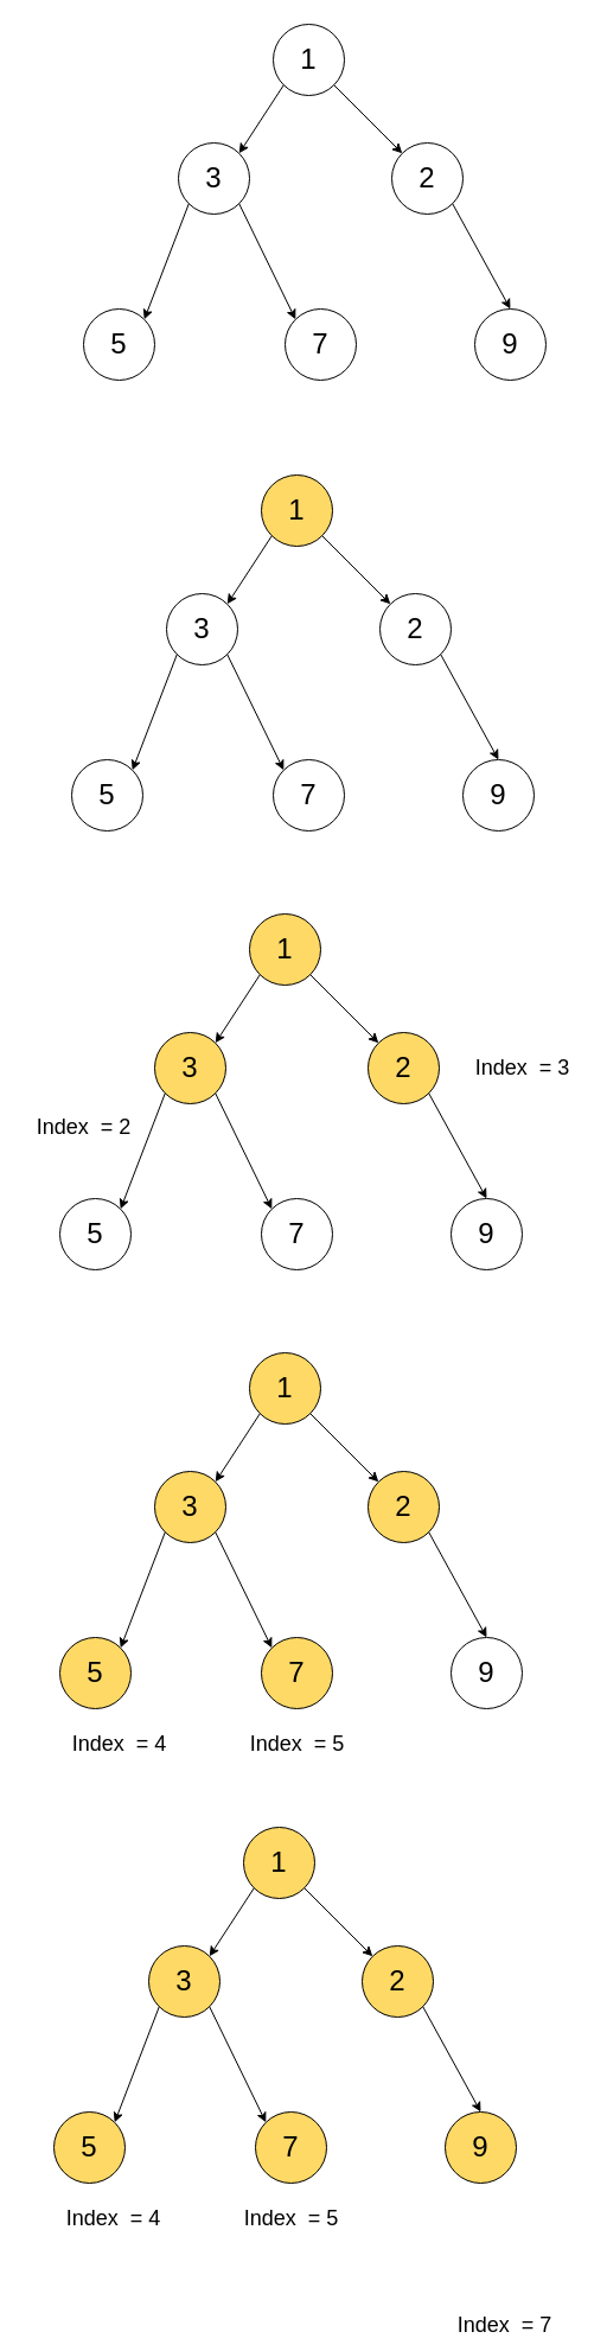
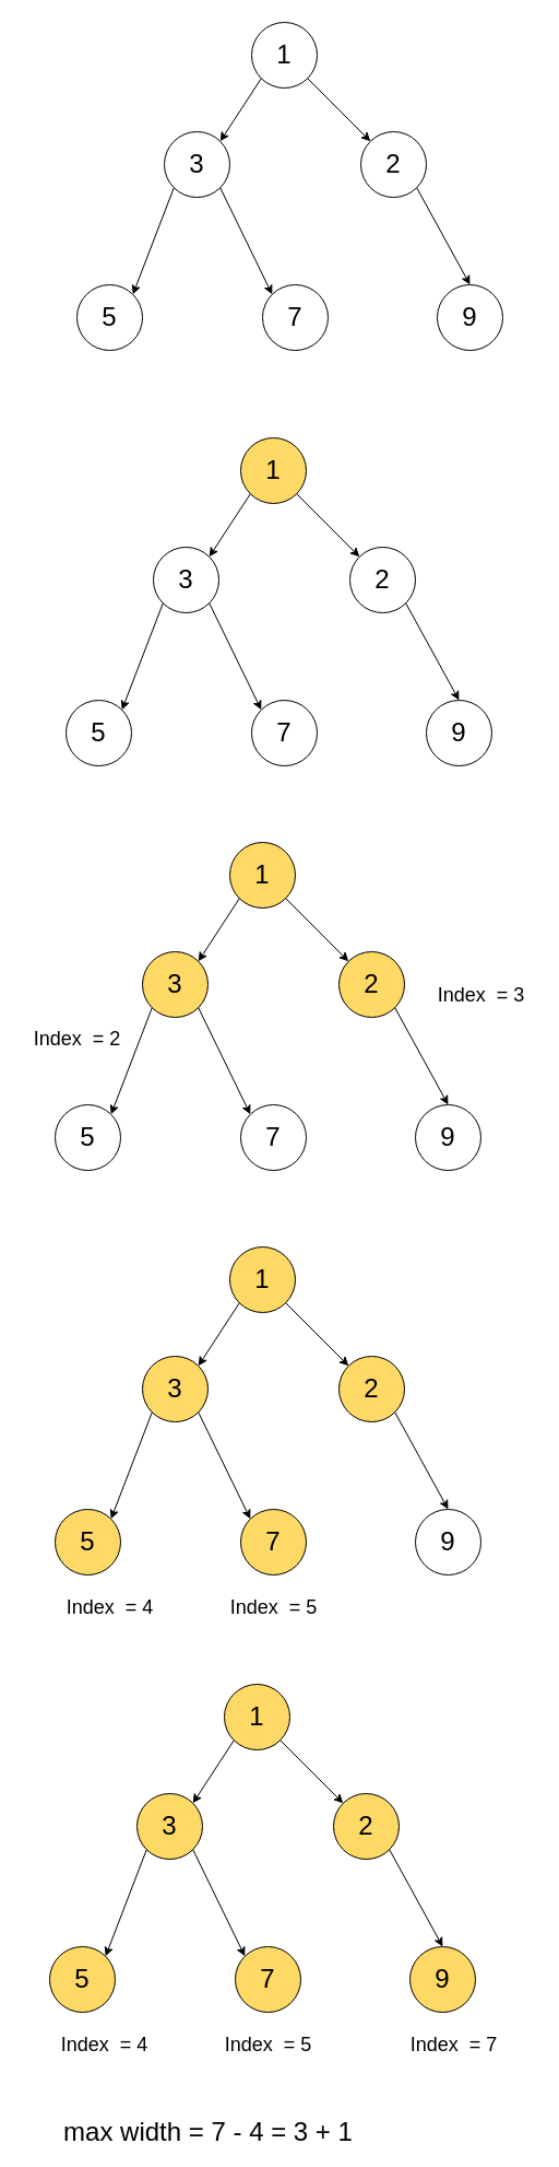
  <mxCell id="0" />
  <mxCell id="1" parent="0" />
  <mxCell id="2" value="&lt;font style=&quot;font-size: 24px&quot;&gt;1&lt;/font&gt;" style="ellipse;whiteSpace=wrap;html=1;aspect=fixed;" vertex="1" parent="1"><mxGeometry x="230" y="20" width="60" height="60" as="geometry" /></mxCell>
  <mxCell id="3" value="&lt;font style=&quot;font-size: 24px&quot;&gt;3&lt;/font&gt;" style="ellipse;whiteSpace=wrap;html=1;aspect=fixed;" vertex="1" parent="1"><mxGeometry x="150" y="120" width="60" height="60" as="geometry" /></mxCell>
  <mxCell id="4" value="&lt;font style=&quot;font-size: 24px&quot;&gt;2&lt;/font&gt;" style="ellipse;whiteSpace=wrap;html=1;aspect=fixed;" vertex="1" parent="1"><mxGeometry x="330" y="120" width="60" height="60" as="geometry" /></mxCell>
  <mxCell id="5" value="&lt;font style=&quot;font-size: 24px&quot;&gt;5&lt;/font&gt;" style="ellipse;whiteSpace=wrap;html=1;aspect=fixed;" vertex="1" parent="1"><mxGeometry x="70" y="260" width="60" height="60" as="geometry" /></mxCell>
  <mxCell id="6" value="&lt;font style=&quot;font-size: 24px&quot;&gt;7&lt;/font&gt;" style="ellipse;whiteSpace=wrap;html=1;aspect=fixed;" vertex="1" parent="1"><mxGeometry x="240" y="260" width="60" height="60" as="geometry" /></mxCell>
  <mxCell id="7" value="&lt;font style=&quot;font-size: 24px&quot;&gt;9&lt;/font&gt;" style="ellipse;whiteSpace=wrap;html=1;aspect=fixed;" vertex="1" parent="1"><mxGeometry x="400" y="260" width="60" height="60" as="geometry" /></mxCell>
  <mxCell id="8" value="" style="endArrow=classic;html=1;exitX=0;exitY=1;exitDx=0;exitDy=0;entryX=1;entryY=0;entryDx=0;entryDy=0;" edge="1" parent="1" source="2" target="3"><mxGeometry width="50" height="50" relative="1" as="geometry"><mxPoint x="70" y="390" as="sourcePoint" /><mxPoint x="120" y="340" as="targetPoint" /></mxGeometry></mxCell>
  <mxCell id="9" value="" style="endArrow=classic;html=1;exitX=0;exitY=1;exitDx=0;exitDy=0;entryX=1;entryY=0;entryDx=0;entryDy=0;" edge="1" parent="1" source="3" target="5"><mxGeometry width="50" height="50" relative="1" as="geometry"><mxPoint x="149.997" y="190.003" as="sourcePoint" /><mxPoint x="112.423" y="247.577" as="targetPoint" /></mxGeometry></mxCell>
  <mxCell id="10" value="" style="endArrow=classic;html=1;exitX=1;exitY=1;exitDx=0;exitDy=0;entryX=0;entryY=0;entryDx=0;entryDy=0;" edge="1" parent="1" source="3" target="6"><mxGeometry width="50" height="50" relative="1" as="geometry"><mxPoint x="258.787" y="91.213" as="sourcePoint" /><mxPoint x="221.213" y="148.787" as="targetPoint" /></mxGeometry></mxCell>
  <mxCell id="11" value="" style="endArrow=classic;html=1;exitX=1;exitY=1;exitDx=0;exitDy=0;entryX=0;entryY=0;entryDx=0;entryDy=0;" edge="1" parent="1" source="2" target="4"><mxGeometry width="50" height="50" relative="1" as="geometry"><mxPoint x="268.787" y="101.213" as="sourcePoint" /><mxPoint x="231.213" y="158.787" as="targetPoint" /></mxGeometry></mxCell>
  <mxCell id="12" value="" style="endArrow=classic;html=1;exitX=1;exitY=1;exitDx=0;exitDy=0;entryX=0.5;entryY=0;entryDx=0;entryDy=0;" edge="1" parent="1" source="4" target="7"><mxGeometry width="50" height="50" relative="1" as="geometry"><mxPoint x="278.787" y="111.213" as="sourcePoint" /><mxPoint x="241.213" y="168.787" as="targetPoint" /></mxGeometry></mxCell>
  <mxCell id="13" value="&lt;font style=&quot;font-size: 24px&quot;&gt;1&lt;/font&gt;" style="ellipse;whiteSpace=wrap;html=1;aspect=fixed;fillColor=#FFD966;" vertex="1" parent="1"><mxGeometry x="220" y="400" width="60" height="60" as="geometry" /></mxCell>
  <mxCell id="14" value="&lt;font style=&quot;font-size: 24px&quot;&gt;3&lt;/font&gt;" style="ellipse;whiteSpace=wrap;html=1;aspect=fixed;" vertex="1" parent="1"><mxGeometry x="140" y="500" width="60" height="60" as="geometry" /></mxCell>
  <mxCell id="15" value="&lt;font style=&quot;font-size: 24px&quot;&gt;2&lt;/font&gt;" style="ellipse;whiteSpace=wrap;html=1;aspect=fixed;" vertex="1" parent="1"><mxGeometry x="320" y="500" width="60" height="60" as="geometry" /></mxCell>
  <mxCell id="16" value="&lt;font style=&quot;font-size: 24px&quot;&gt;5&lt;/font&gt;" style="ellipse;whiteSpace=wrap;html=1;aspect=fixed;" vertex="1" parent="1"><mxGeometry x="60" y="640" width="60" height="60" as="geometry" /></mxCell>
  <mxCell id="17" value="&lt;font style=&quot;font-size: 24px&quot;&gt;7&lt;/font&gt;" style="ellipse;whiteSpace=wrap;html=1;aspect=fixed;" vertex="1" parent="1"><mxGeometry x="230" y="640" width="60" height="60" as="geometry" /></mxCell>
  <mxCell id="18" value="&lt;font style=&quot;font-size: 24px&quot;&gt;9&lt;/font&gt;" style="ellipse;whiteSpace=wrap;html=1;aspect=fixed;" vertex="1" parent="1"><mxGeometry x="390" y="640" width="60" height="60" as="geometry" /></mxCell>
  <mxCell id="19" value="" style="endArrow=classic;html=1;exitX=0;exitY=1;exitDx=0;exitDy=0;entryX=1;entryY=0;entryDx=0;entryDy=0;" edge="1" parent="1" source="13" target="14"><mxGeometry width="50" height="50" relative="1" as="geometry"><mxPoint x="60" y="770" as="sourcePoint" /><mxPoint x="110" y="720" as="targetPoint" /></mxGeometry></mxCell>
  <mxCell id="20" value="" style="endArrow=classic;html=1;exitX=0;exitY=1;exitDx=0;exitDy=0;entryX=1;entryY=0;entryDx=0;entryDy=0;" edge="1" parent="1" source="14" target="16"><mxGeometry width="50" height="50" relative="1" as="geometry"><mxPoint x="139.997" y="570.003" as="sourcePoint" /><mxPoint x="102.423" y="627.577" as="targetPoint" /></mxGeometry></mxCell>
  <mxCell id="21" value="" style="endArrow=classic;html=1;exitX=1;exitY=1;exitDx=0;exitDy=0;entryX=0;entryY=0;entryDx=0;entryDy=0;" edge="1" parent="1" source="14" target="17"><mxGeometry width="50" height="50" relative="1" as="geometry"><mxPoint x="248.787" y="471.213" as="sourcePoint" /><mxPoint x="211.213" y="528.787" as="targetPoint" /></mxGeometry></mxCell>
  <mxCell id="22" value="" style="endArrow=classic;html=1;exitX=1;exitY=1;exitDx=0;exitDy=0;entryX=0;entryY=0;entryDx=0;entryDy=0;" edge="1" parent="1" source="13" target="15"><mxGeometry width="50" height="50" relative="1" as="geometry"><mxPoint x="258.787" y="481.213" as="sourcePoint" /><mxPoint x="221.213" y="538.787" as="targetPoint" /></mxGeometry></mxCell>
  <mxCell id="23" value="" style="endArrow=classic;html=1;exitX=1;exitY=1;exitDx=0;exitDy=0;entryX=0.5;entryY=0;entryDx=0;entryDy=0;" edge="1" parent="1" source="15" target="18"><mxGeometry width="50" height="50" relative="1" as="geometry"><mxPoint x="268.787" y="491.213" as="sourcePoint" /><mxPoint x="231.213" y="548.787" as="targetPoint" /></mxGeometry></mxCell>
  <mxCell id="24" value="&lt;font style=&quot;font-size: 24px&quot;&gt;1&lt;/font&gt;" style="ellipse;whiteSpace=wrap;html=1;aspect=fixed;fillColor=#FFD966;" vertex="1" parent="1"><mxGeometry x="210" y="770" width="60" height="60" as="geometry" /></mxCell>
  <mxCell id="25" value="&lt;font style=&quot;font-size: 24px&quot;&gt;3&lt;/font&gt;" style="ellipse;whiteSpace=wrap;html=1;aspect=fixed;fillColor=#FFD966;" vertex="1" parent="1"><mxGeometry x="130" y="870" width="60" height="60" as="geometry" /></mxCell>
  <mxCell id="26" value="&lt;font style=&quot;font-size: 24px&quot;&gt;2&lt;/font&gt;" style="ellipse;whiteSpace=wrap;html=1;aspect=fixed;fillColor=#FFD966;" vertex="1" parent="1"><mxGeometry x="310" y="870" width="60" height="60" as="geometry" /></mxCell>
  <mxCell id="27" value="&lt;font style=&quot;font-size: 24px&quot;&gt;5&lt;/font&gt;" style="ellipse;whiteSpace=wrap;html=1;aspect=fixed;" vertex="1" parent="1"><mxGeometry x="50" y="1010" width="60" height="60" as="geometry" /></mxCell>
  <mxCell id="28" value="&lt;font style=&quot;font-size: 24px&quot;&gt;7&lt;/font&gt;" style="ellipse;whiteSpace=wrap;html=1;aspect=fixed;" vertex="1" parent="1"><mxGeometry x="220" y="1010" width="60" height="60" as="geometry" /></mxCell>
  <mxCell id="29" value="&lt;font style=&quot;font-size: 24px&quot;&gt;9&lt;/font&gt;" style="ellipse;whiteSpace=wrap;html=1;aspect=fixed;" vertex="1" parent="1"><mxGeometry x="380" y="1010" width="60" height="60" as="geometry" /></mxCell>
  <mxCell id="30" value="" style="endArrow=classic;html=1;exitX=0;exitY=1;exitDx=0;exitDy=0;entryX=1;entryY=0;entryDx=0;entryDy=0;" edge="1" parent="1" source="24" target="25"><mxGeometry width="50" height="50" relative="1" as="geometry"><mxPoint x="50" y="1140" as="sourcePoint" /><mxPoint x="100" y="1090" as="targetPoint" /></mxGeometry></mxCell>
  <mxCell id="31" value="" style="endArrow=classic;html=1;exitX=0;exitY=1;exitDx=0;exitDy=0;entryX=1;entryY=0;entryDx=0;entryDy=0;" edge="1" parent="1" source="25" target="27"><mxGeometry width="50" height="50" relative="1" as="geometry"><mxPoint x="129.997" y="940.003" as="sourcePoint" /><mxPoint x="92.423" y="997.577" as="targetPoint" /></mxGeometry></mxCell>
  <mxCell id="32" value="" style="endArrow=classic;html=1;exitX=1;exitY=1;exitDx=0;exitDy=0;entryX=0;entryY=0;entryDx=0;entryDy=0;" edge="1" parent="1" source="25" target="28"><mxGeometry width="50" height="50" relative="1" as="geometry"><mxPoint x="238.787" y="841.213" as="sourcePoint" /><mxPoint x="201.213" y="898.787" as="targetPoint" /></mxGeometry></mxCell>
  <mxCell id="33" value="" style="endArrow=classic;html=1;exitX=1;exitY=1;exitDx=0;exitDy=0;entryX=0;entryY=0;entryDx=0;entryDy=0;" edge="1" parent="1" source="24" target="26"><mxGeometry width="50" height="50" relative="1" as="geometry"><mxPoint x="248.787" y="851.213" as="sourcePoint" /><mxPoint x="211.213" y="908.787" as="targetPoint" /></mxGeometry></mxCell>
  <mxCell id="34" value="" style="endArrow=classic;html=1;exitX=1;exitY=1;exitDx=0;exitDy=0;entryX=0.5;entryY=0;entryDx=0;entryDy=0;" edge="1" parent="1" source="26" target="29"><mxGeometry width="50" height="50" relative="1" as="geometry"><mxPoint x="258.787" y="861.213" as="sourcePoint" /><mxPoint x="221.213" y="918.787" as="targetPoint" /></mxGeometry></mxCell>
- <mxCell id="35" value="&lt;font style=&quot;font-size: 18px&quot;&gt;Index&amp;nbsp; = 3&lt;/font&gt;" style="text;html=1;align=center;verticalAlign=middle;resizable=0;points=[];autosize=1;" vertex="1" parent="1"><mxGeometry x="390" y="890" width="100" height="20" as="geometry" /></mxCell>
+ <mxCell id="35" value="&lt;font style=&quot;font-size: 18px&quot;&gt;Index&amp;nbsp; = 3&lt;/font&gt;" style="text;html=1;align=center;verticalAlign=middle;resizable=0;points=[];autosize=1;" vertex="1" parent="1"><mxGeometry x="390" y="900" width="100" height="20" as="geometry" /></mxCell>
  <mxCell id="36" value="&lt;font style=&quot;font-size: 18px&quot;&gt;Index&amp;nbsp; = 2&lt;/font&gt;" style="text;html=1;align=center;verticalAlign=middle;resizable=0;points=[];autosize=1;" vertex="1" parent="1"><mxGeometry x="20" y="940" width="100" height="20" as="geometry" /></mxCell>
  <mxCell id="37" value="&lt;font style=&quot;font-size: 24px&quot;&gt;1&lt;/font&gt;" style="ellipse;whiteSpace=wrap;html=1;aspect=fixed;fillColor=#FFD966;" vertex="1" parent="1"><mxGeometry x="210" y="1140" width="60" height="60" as="geometry" /></mxCell>
  <mxCell id="38" value="&lt;font style=&quot;font-size: 24px&quot;&gt;3&lt;/font&gt;" style="ellipse;whiteSpace=wrap;html=1;aspect=fixed;fillColor=#FFD966;" vertex="1" parent="1"><mxGeometry x="130" y="1240" width="60" height="60" as="geometry" /></mxCell>
  <mxCell id="39" value="&lt;font style=&quot;font-size: 24px&quot;&gt;2&lt;/font&gt;" style="ellipse;whiteSpace=wrap;html=1;aspect=fixed;fillColor=#FFD966;" vertex="1" parent="1"><mxGeometry x="310" y="1240" width="60" height="60" as="geometry" /></mxCell>
  <mxCell id="40" value="&lt;font style=&quot;font-size: 24px&quot;&gt;5&lt;/font&gt;" style="ellipse;whiteSpace=wrap;html=1;aspect=fixed;fillColor=#FFD966;" vertex="1" parent="1"><mxGeometry x="50" y="1380" width="60" height="60" as="geometry" /></mxCell>
  <mxCell id="41" value="&lt;font style=&quot;font-size: 24px&quot;&gt;7&lt;/font&gt;" style="ellipse;whiteSpace=wrap;html=1;aspect=fixed;fillColor=#FFD966;" vertex="1" parent="1"><mxGeometry x="220" y="1380" width="60" height="60" as="geometry" /></mxCell>
  <mxCell id="42" value="&lt;font style=&quot;font-size: 24px&quot;&gt;9&lt;/font&gt;" style="ellipse;whiteSpace=wrap;html=1;aspect=fixed;" vertex="1" parent="1"><mxGeometry x="380" y="1380" width="60" height="60" as="geometry" /></mxCell>
  <mxCell id="43" value="" style="endArrow=classic;html=1;exitX=0;exitY=1;exitDx=0;exitDy=0;entryX=1;entryY=0;entryDx=0;entryDy=0;" edge="1" parent="1" source="37" target="38"><mxGeometry width="50" height="50" relative="1" as="geometry"><mxPoint x="50" y="1510" as="sourcePoint" /><mxPoint x="100" y="1460" as="targetPoint" /></mxGeometry></mxCell>
  <mxCell id="44" value="" style="endArrow=classic;html=1;exitX=0;exitY=1;exitDx=0;exitDy=0;entryX=1;entryY=0;entryDx=0;entryDy=0;" edge="1" parent="1" source="38" target="40"><mxGeometry width="50" height="50" relative="1" as="geometry"><mxPoint x="129.997" y="1310.003" as="sourcePoint" /><mxPoint x="92.423" y="1367.577" as="targetPoint" /></mxGeometry></mxCell>
  <mxCell id="45" value="" style="endArrow=classic;html=1;exitX=1;exitY=1;exitDx=0;exitDy=0;entryX=0;entryY=0;entryDx=0;entryDy=0;" edge="1" parent="1" source="38" target="41"><mxGeometry width="50" height="50" relative="1" as="geometry"><mxPoint x="238.787" y="1211.213" as="sourcePoint" /><mxPoint x="201.213" y="1268.787" as="targetPoint" /></mxGeometry></mxCell>
  <mxCell id="46" value="" style="endArrow=classic;html=1;exitX=1;exitY=1;exitDx=0;exitDy=0;entryX=0;entryY=0;entryDx=0;entryDy=0;" edge="1" parent="1" source="37" target="39"><mxGeometry width="50" height="50" relative="1" as="geometry"><mxPoint x="248.787" y="1221.213" as="sourcePoint" /><mxPoint x="211.213" y="1278.787" as="targetPoint" /></mxGeometry></mxCell>
  <mxCell id="47" value="" style="endArrow=classic;html=1;exitX=1;exitY=1;exitDx=0;exitDy=0;entryX=0.5;entryY=0;entryDx=0;entryDy=0;" edge="1" parent="1" source="39" target="42"><mxGeometry width="50" height="50" relative="1" as="geometry"><mxPoint x="258.787" y="1231.213" as="sourcePoint" /><mxPoint x="221.213" y="1288.787" as="targetPoint" /></mxGeometry></mxCell>
  <mxCell id="48" value="&lt;font style=&quot;font-size: 18px&quot;&gt;Index&amp;nbsp; = 4&lt;/font&gt;" style="text;html=1;align=center;verticalAlign=middle;resizable=0;points=[];autosize=1;" vertex="1" parent="1"><mxGeometry x="50" y="1460" width="100" height="20" as="geometry" /></mxCell>
  <mxCell id="49" value="&lt;font style=&quot;font-size: 18px&quot;&gt;Index&amp;nbsp; = 5&lt;/font&gt;" style="text;html=1;align=center;verticalAlign=middle;resizable=0;points=[];autosize=1;" vertex="1" parent="1"><mxGeometry x="200" y="1460" width="100" height="20" as="geometry" /></mxCell>
  <mxCell id="50" value="&lt;font style=&quot;font-size: 24px&quot;&gt;1&lt;/font&gt;" style="ellipse;whiteSpace=wrap;html=1;aspect=fixed;fillColor=#FFD966;" vertex="1" parent="1"><mxGeometry x="205" y="1540" width="60" height="60" as="geometry" /></mxCell>
  <mxCell id="51" value="&lt;font style=&quot;font-size: 24px&quot;&gt;3&lt;/font&gt;" style="ellipse;whiteSpace=wrap;html=1;aspect=fixed;fillColor=#FFD966;" vertex="1" parent="1"><mxGeometry x="125" y="1640" width="60" height="60" as="geometry" /></mxCell>
  <mxCell id="52" value="&lt;font style=&quot;font-size: 24px&quot;&gt;2&lt;/font&gt;" style="ellipse;whiteSpace=wrap;html=1;aspect=fixed;fillColor=#FFD966;" vertex="1" parent="1"><mxGeometry x="305" y="1640" width="60" height="60" as="geometry" /></mxCell>
  <mxCell id="53" value="&lt;font style=&quot;font-size: 24px&quot;&gt;5&lt;/font&gt;" style="ellipse;whiteSpace=wrap;html=1;aspect=fixed;fillColor=#FFD966;" vertex="1" parent="1"><mxGeometry x="45" y="1780" width="60" height="60" as="geometry" /></mxCell>
  <mxCell id="54" value="&lt;font style=&quot;font-size: 24px&quot;&gt;7&lt;/font&gt;" style="ellipse;whiteSpace=wrap;html=1;aspect=fixed;fillColor=#FFD966;" vertex="1" parent="1"><mxGeometry x="215" y="1780" width="60" height="60" as="geometry" /></mxCell>
  <mxCell id="55" value="&lt;font style=&quot;font-size: 24px&quot;&gt;9&lt;/font&gt;" style="ellipse;whiteSpace=wrap;html=1;aspect=fixed;fillColor=#FFD966;" vertex="1" parent="1"><mxGeometry x="375" y="1780" width="60" height="60" as="geometry" /></mxCell>
  <mxCell id="56" value="" style="endArrow=classic;html=1;exitX=0;exitY=1;exitDx=0;exitDy=0;entryX=1;entryY=0;entryDx=0;entryDy=0;" edge="1" parent="1" source="50" target="51"><mxGeometry width="50" height="50" relative="1" as="geometry"><mxPoint x="45" y="1910" as="sourcePoint" /><mxPoint x="95" y="1860" as="targetPoint" /></mxGeometry></mxCell>
  <mxCell id="57" value="" style="endArrow=classic;html=1;exitX=0;exitY=1;exitDx=0;exitDy=0;entryX=1;entryY=0;entryDx=0;entryDy=0;" edge="1" parent="1" source="51" target="53"><mxGeometry width="50" height="50" relative="1" as="geometry"><mxPoint x="124.997" y="1710.003" as="sourcePoint" /><mxPoint x="87.423" y="1767.577" as="targetPoint" /></mxGeometry></mxCell>
  <mxCell id="58" value="" style="endArrow=classic;html=1;exitX=1;exitY=1;exitDx=0;exitDy=0;entryX=0;entryY=0;entryDx=0;entryDy=0;" edge="1" parent="1" source="51" target="54"><mxGeometry width="50" height="50" relative="1" as="geometry"><mxPoint x="233.787" y="1611.213" as="sourcePoint" /><mxPoint x="196.213" y="1668.787" as="targetPoint" /></mxGeometry></mxCell>
  <mxCell id="59" value="" style="endArrow=classic;html=1;exitX=1;exitY=1;exitDx=0;exitDy=0;entryX=0;entryY=0;entryDx=0;entryDy=0;" edge="1" parent="1" source="50" target="52"><mxGeometry width="50" height="50" relative="1" as="geometry"><mxPoint x="243.787" y="1621.213" as="sourcePoint" /><mxPoint x="206.213" y="1678.787" as="targetPoint" /></mxGeometry></mxCell>
  <mxCell id="60" value="" style="endArrow=classic;html=1;exitX=1;exitY=1;exitDx=0;exitDy=0;entryX=0.5;entryY=0;entryDx=0;entryDy=0;" edge="1" parent="1" source="52" target="55"><mxGeometry width="50" height="50" relative="1" as="geometry"><mxPoint x="253.787" y="1631.213" as="sourcePoint" /><mxPoint x="216.213" y="1688.787" as="targetPoint" /></mxGeometry></mxCell>
  <mxCell id="61" value="&lt;font style=&quot;font-size: 18px&quot;&gt;Index&amp;nbsp; = 4&lt;/font&gt;" style="text;html=1;align=center;verticalAlign=middle;resizable=0;points=[];autosize=1;" vertex="1" parent="1"><mxGeometry x="45" y="1860" width="100" height="20" as="geometry" /></mxCell>
  <mxCell id="62" value="&lt;font style=&quot;font-size: 18px&quot;&gt;Index&amp;nbsp; = 5&lt;/font&gt;" style="text;html=1;align=center;verticalAlign=middle;resizable=0;points=[];autosize=1;" vertex="1" parent="1"><mxGeometry x="195" y="1860" width="100" height="20" as="geometry" /></mxCell>
- <mxCell id="63" value="&lt;font style=&quot;font-size: 18px&quot;&gt;Index&amp;nbsp; = 7&lt;/font&gt;" style="text;html=1;align=center;verticalAlign=middle;resizable=0;points=[];autosize=1;" vertex="1" parent="1"><mxGeometry x="375" y="1950" width="100" height="20" as="geometry" /></mxCell>
+ <mxCell id="63" value="&lt;font style=&quot;font-size: 18px&quot;&gt;Index&amp;nbsp; = 7&lt;/font&gt;" style="text;html=1;align=center;verticalAlign=middle;resizable=0;points=[];autosize=1;" vertex="1" parent="1"><mxGeometry x="365" y="1860" width="100" height="20" as="geometry" /></mxCell>
+ <mxCell id="64" value="&lt;font style=&quot;font-size: 24px&quot;&gt;max width = 7 - 4 = 3 + 1&lt;/font&gt;" style="text;html=1;align=center;verticalAlign=middle;resizable=0;points=[];autosize=1;" vertex="1" parent="1"><mxGeometry x="50" y="1940" width="280" height="20" as="geometry" /></mxCell>
